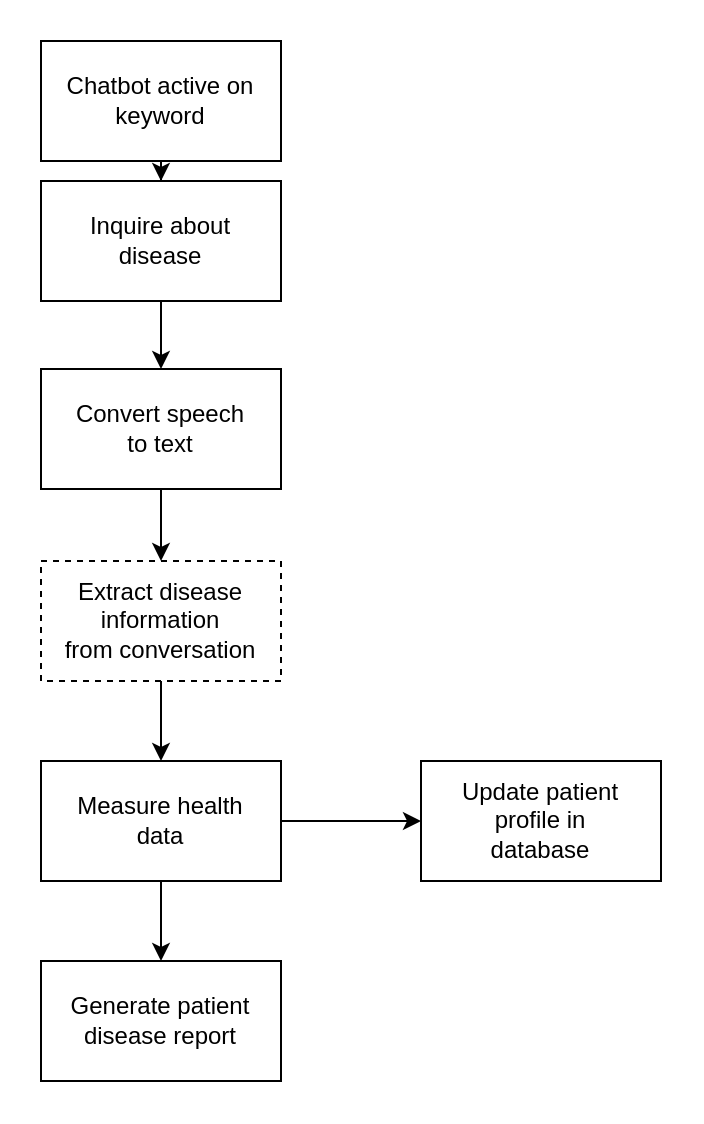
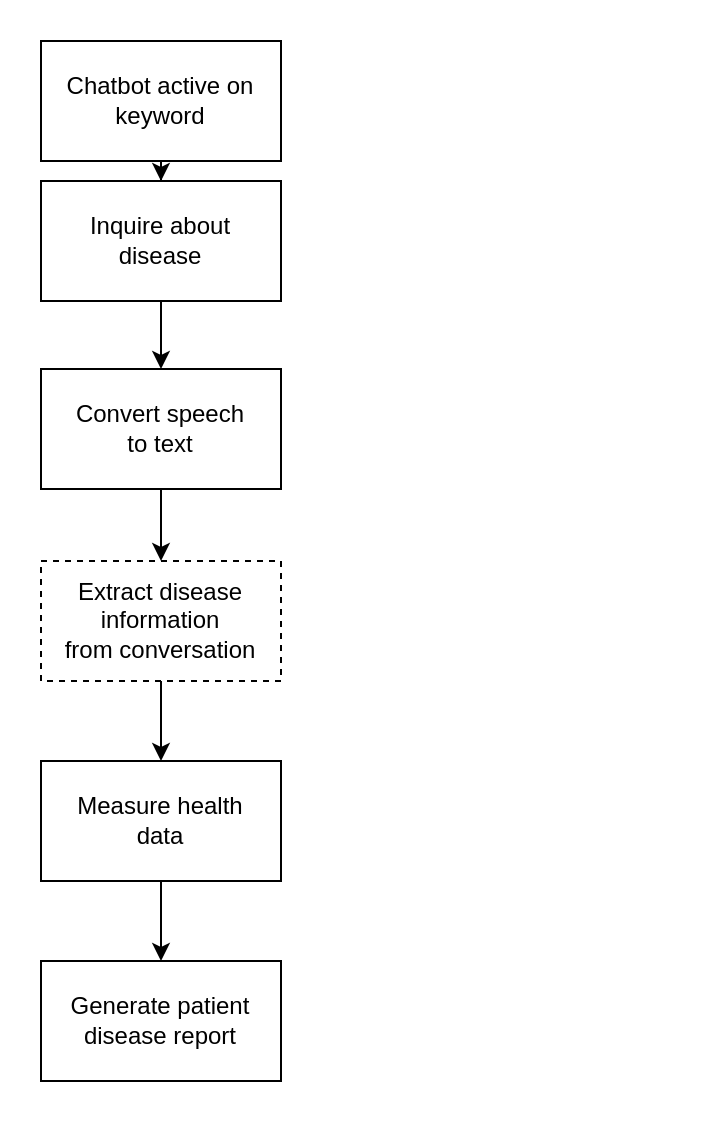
  <mxCell id="0" />
  <mxCell id="1" parent="0" />
  <mxCell id="2" value="" style="edgeStyle=orthogonalEdgeStyle;rounded=0;orthogonalLoop=1;jettySize=auto;html=1;" parent="1" source="3" target="5" edge="1"><mxGeometry relative="1" as="geometry" /></mxCell>
  <mxCell id="3" value="Chatbot active on keyword" style="rounded=0;whiteSpace=wrap;html=1;" parent="1" vertex="1"><mxGeometry x="20" y="20" width="120" height="60" as="geometry" /></mxCell>
  <mxCell id="4" value="" style="edgeStyle=orthogonalEdgeStyle;rounded=0;orthogonalLoop=1;jettySize=auto;html=1;" parent="1" source="5" target="7" edge="1"><mxGeometry relative="1" as="geometry" /></mxCell>
  <mxCell id="5" value="Inquire about &lt;br&gt;disease" style="rounded=0;whiteSpace=wrap;html=1;" parent="1" vertex="1"><mxGeometry x="20" y="90" width="120" height="60" as="geometry" /></mxCell>
  <mxCell id="6" value="" style="edgeStyle=orthogonalEdgeStyle;rounded=0;orthogonalLoop=1;jettySize=auto;html=1;" parent="1" source="7" target="9" edge="1"><mxGeometry relative="1" as="geometry" /></mxCell>
  <mxCell id="7" value="Convert speech&lt;br&gt;to text" style="rounded=0;whiteSpace=wrap;html=1;" parent="1" vertex="1"><mxGeometry x="20" y="184" width="120" height="60" as="geometry" /></mxCell>
  <mxCell id="8" value="" style="edgeStyle=orthogonalEdgeStyle;rounded=0;orthogonalLoop=1;jettySize=auto;html=1;" parent="1" source="9" target="12" edge="1"><mxGeometry relative="1" as="geometry" /></mxCell>
  <mxCell id="9" value="Extract disease&lt;br&gt;information&lt;br&gt;from conversation" style="rounded=0;whiteSpace=wrap;html=1;dashed=1;" parent="1" vertex="1"><mxGeometry x="20" y="280" width="120" height="60" as="geometry" /></mxCell>
- <mxCell id="10" value="" style="edgeStyle=orthogonalEdgeStyle;rounded=0;orthogonalLoop=1;jettySize=auto;html=1;" parent="1" source="12" target="13" edge="1"><mxGeometry relative="1" as="geometry" /></mxCell>
  <mxCell id="11" value="" style="edgeStyle=orthogonalEdgeStyle;rounded=0;orthogonalLoop=1;jettySize=auto;html=1;" parent="1" source="12" target="14" edge="1"><mxGeometry relative="1" as="geometry" /></mxCell>
  <mxCell id="12" value="Measure health&lt;br&gt;data" style="rounded=0;whiteSpace=wrap;html=1;" parent="1" vertex="1"><mxGeometry x="20" y="380" width="120" height="60" as="geometry" /></mxCell>
- <mxCell id="13" value="Update patient&lt;br&gt;profile in &lt;br&gt;database" style="rounded=0;whiteSpace=wrap;html=1;" parent="1" vertex="1"><mxGeometry x="210" y="380" width="120" height="60" as="geometry" /></mxCell>
  <mxCell id="14" value="Generate patient&lt;br&gt;disease report" style="rounded=0;whiteSpace=wrap;html=1;" parent="1" vertex="1"><mxGeometry x="20" y="480" width="120" height="60" as="geometry" /></mxCell>
